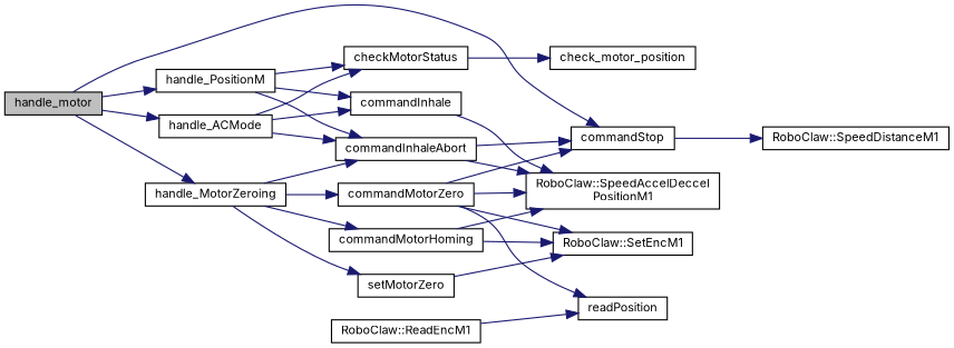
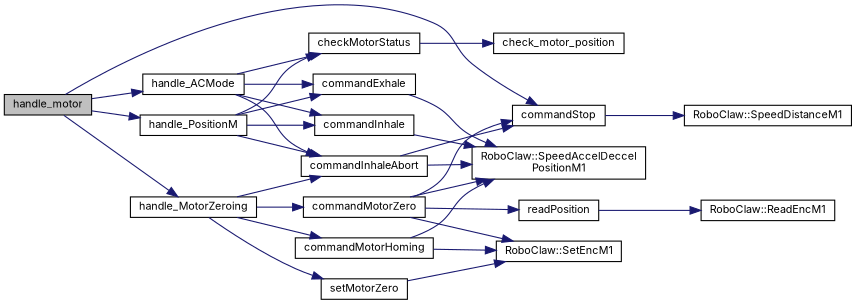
  digraph {
    fontname=Inter
    rankdir=LR
    node [color=black fillcolor=white fontname=Inter fontsize=10 shape=record style=filled]
    edge [color=midnightblue fontname=Inter fontsize=10 labelfontname=Helvetica labelfontsize=10 style=solid]
    n1 [fillcolor=grey75 fontcolor=black height=0.2 label=handle_motor width=0.4]
    n2 [height=0.2 label=commandStop width=0.4]
    n3 [height=0.2 label=handle_ACMode width=0.4]
    n4 [height=0.2 label=handle_MotorZeroing width=0.4]
    n5 [height=0.2 label=handle_PositionM width=0.4]
    n6 [height=0.2 label="RoboClaw::SpeedDistanceM1" width=0.4]
    n7 [height=0.2 label=checkMotorStatus width=0.4]
+   n8 [height=0.2 label=commandExhale width=0.4]
    n9 [height=0.2 label=commandInhale width=0.4]
    n10 [height=0.2 label=commandInhaleAbort width=0.4]
    n11 [height=0.2 label=commandMotorHoming width=0.4]
    n12 [height=0.2 label=commandMotorZero width=0.4]
    n13 [height=0.2 label=setMotorZero width=0.4]
    n14 [height=0.2 label=check_motor_position width=0.4]
    n15 [height=0.2 label="RoboClaw::SpeedAccelDeccel\lPositionM1" width=0.4]
    n16 [height=0.2 label=readPosition width=0.4]
    n17 [height=0.2 label="RoboClaw::ReadEncM1" width=0.4]
    n18 [height=0.2 label="RoboClaw::SetEncM1" width=0.4]
    n1 -> n2
    n1 -> n3
    n1 -> n4
    n1 -> n5
    n2 -> n6
    n3 -> n7
+   n3 -> n8
    n3 -> n9
    n3 -> n10
    n4 -> n10
    n4 -> n11
    n4 -> n12
    n4 -> n13
    n5 -> n7
+   n5 -> n8
    n5 -> n9
    n5 -> n10
    n7 -> n14
+   n8 -> n15
    n9 -> n15
    n10 -> n2
    n10 -> n15
    n11 -> n15
    n11 -> n18
    n12 -> n2
    n12 -> n15
    n12 -> n16
    n12 -> n18
    n13 -> n18
-   n17 -> n16
+   n16 -> n17
  }
